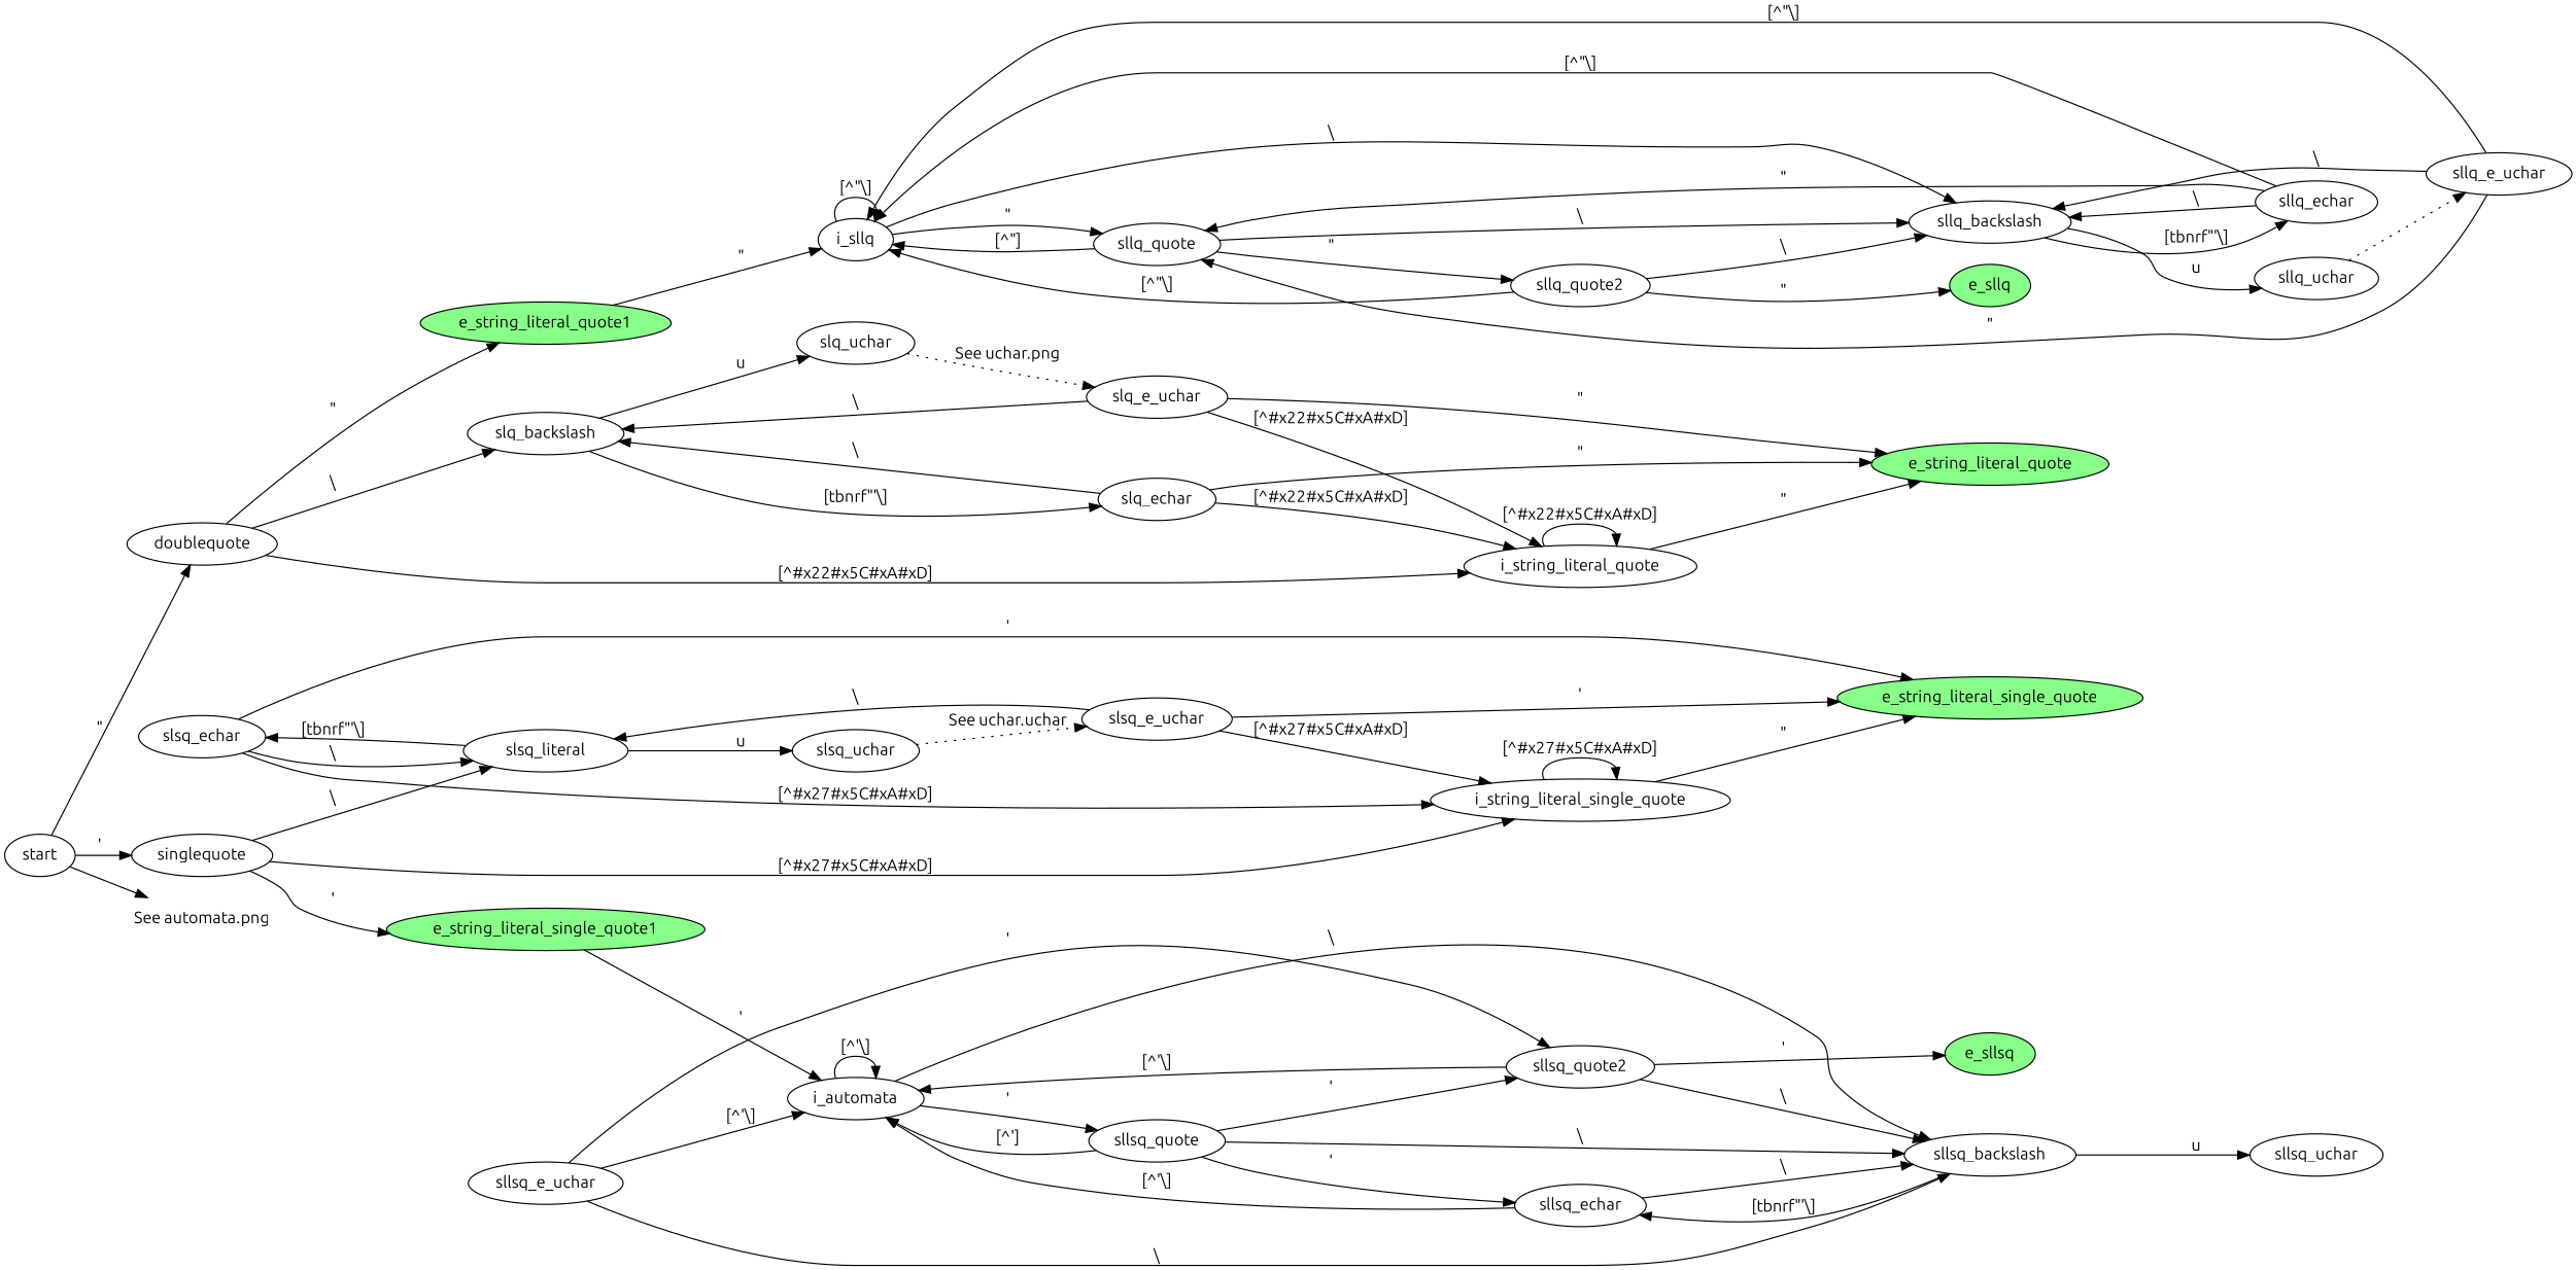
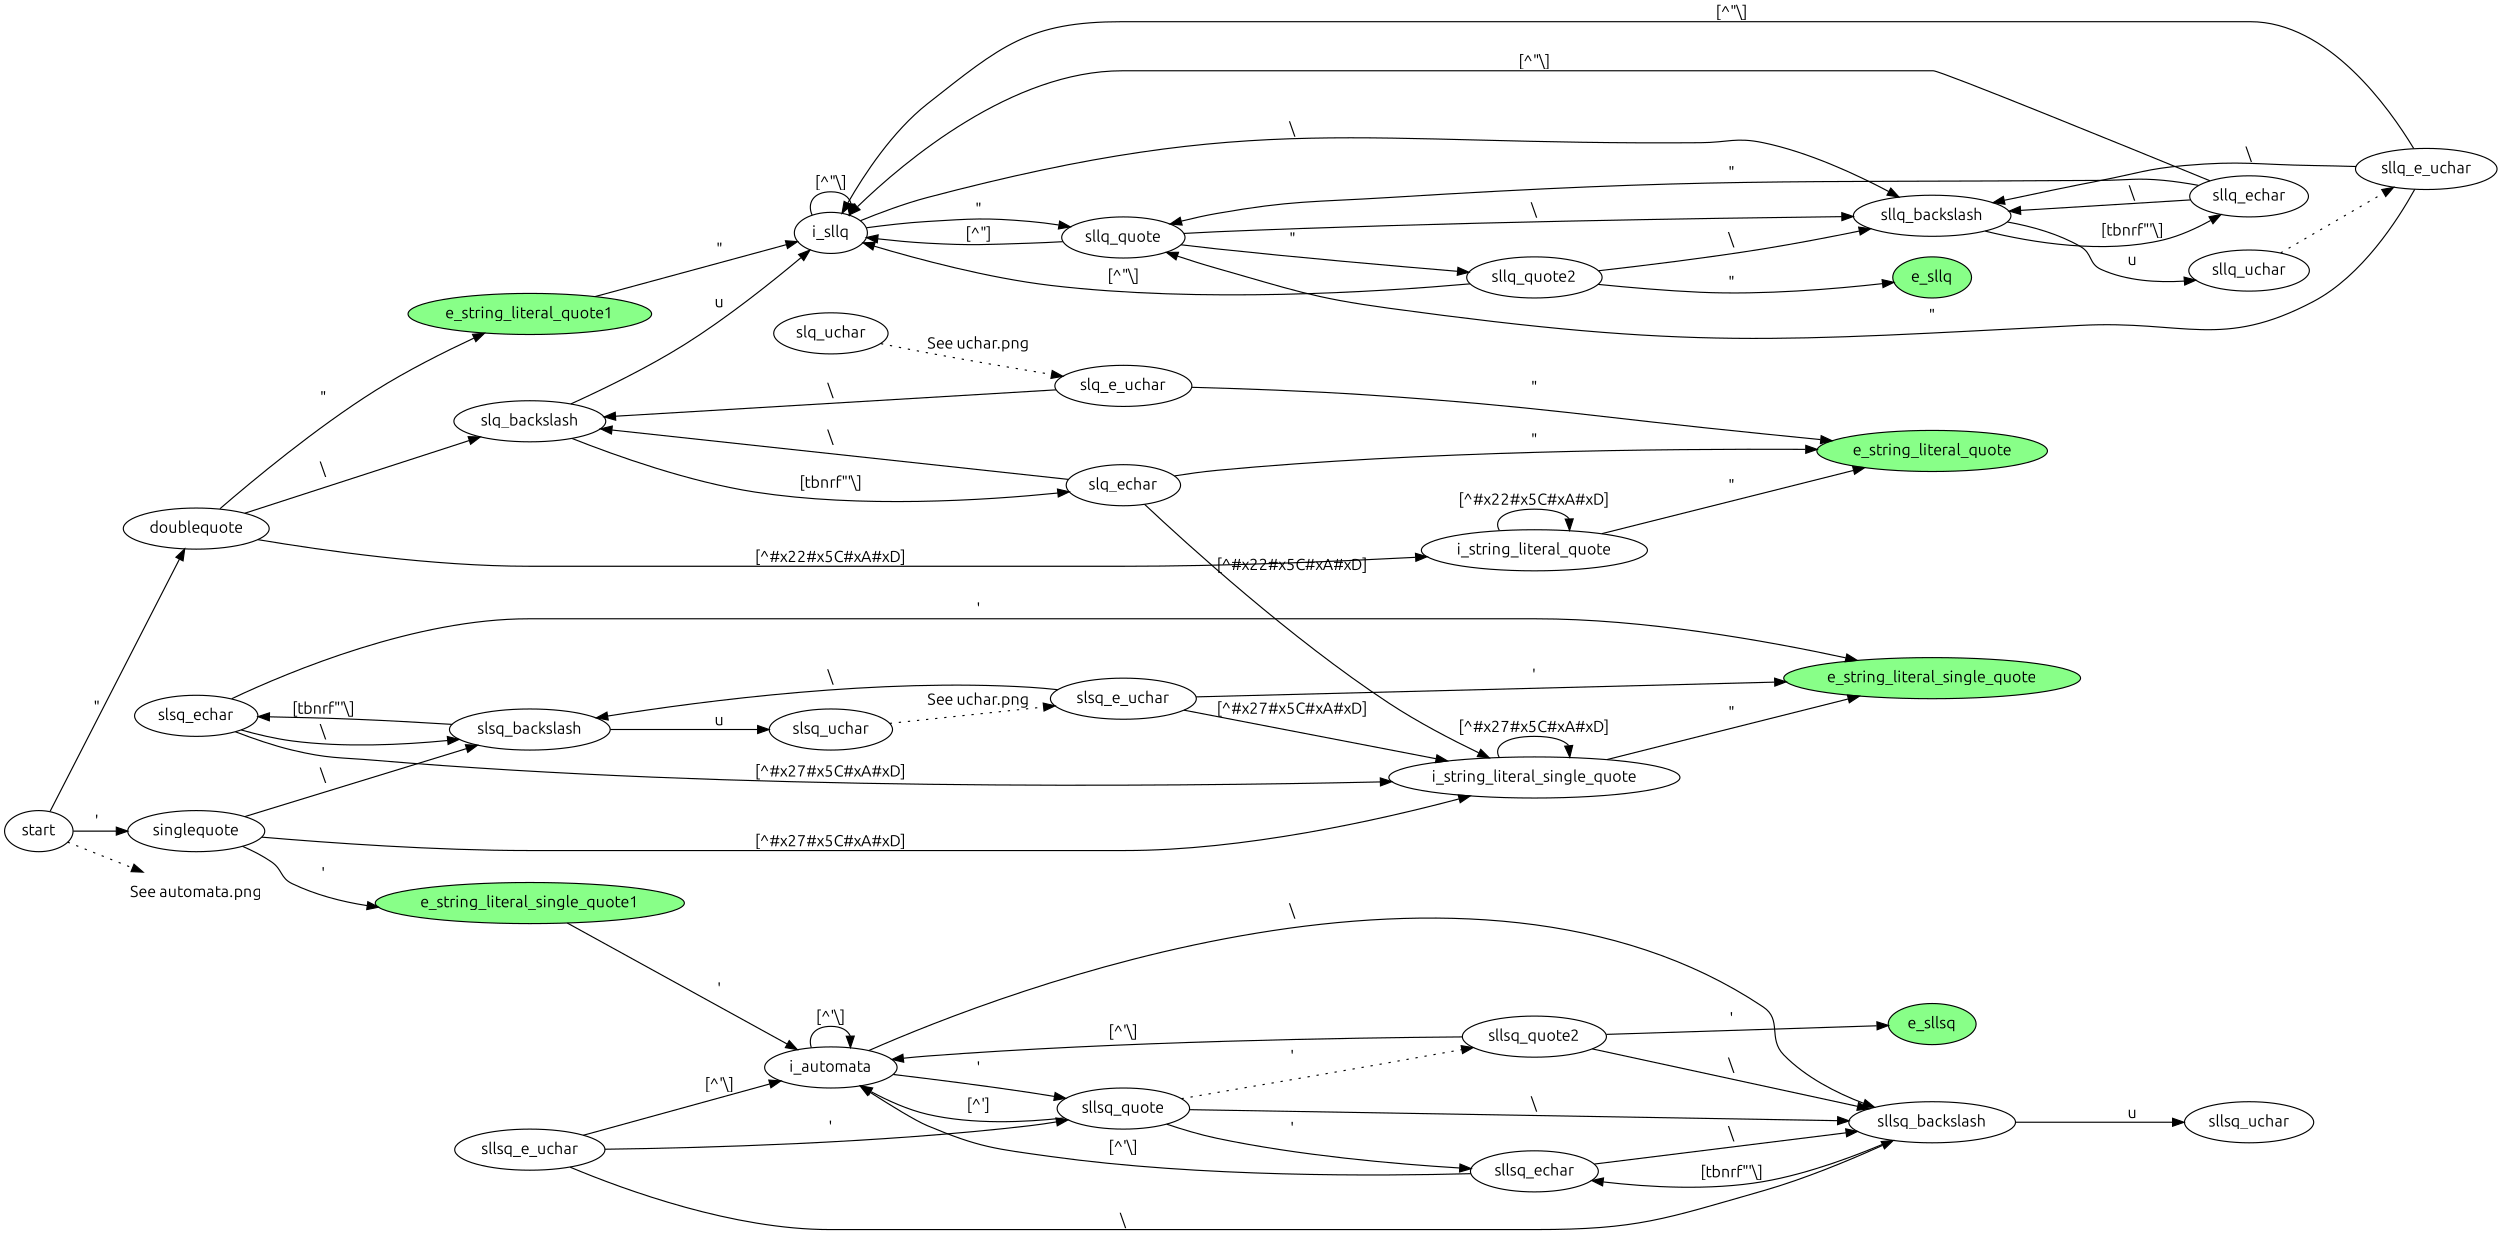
  digraph {
    fontname=Ubuntu
    rankdir=LR
    node [fontname=Ubuntu]
    edge [fontname=Ubuntu]
    e_string_literal_quote [fillcolor="#88ff88" style=filled]
    e_string_literal_quote1 [fillcolor="#88ff88" style=filled]
    i_sllq
    sllq_quote
    sllq_backslash
    e_string_literal_single_quote [fillcolor="#88ff88" style=filled]
    e_string_literal_single_quote1 [fillcolor="#88ff88" style=filled]
    n8 [label=i_automata]
    sllsq_quote
    sllsq_backslash
    e_sllsq [fillcolor="#88ff88" style=filled]
    e_sllq [fillcolor="#88ff88" style=filled]
    n13 [label="See automata.png" shape=plaintext]
    start
    doublequote
    singlequote
    i_string_literal_quote
    slq_backslash
    i_string_literal_single_quote
-   slsq_backslash [label=slsq_literal]
+   slsq_backslash
    slq_uchar
    slq_echar
    slsq_uchar
    slsq_echar
    slq_e_uchar
    slsq_e_uchar
    sllsq_quote2
    sllsq_echar
    sllsq_uchar
    sllsq_e_uchar
    sllq_quote2
    sllq_echar
    sllq_uchar
    sllq_e_uchar
    e_string_literal_quote1 -> i_sllq [label="\""]
    i_sllq -> i_sllq [label="[^\"\\]"]
    i_sllq -> sllq_quote [label="\""]
    i_sllq -> sllq_backslash [label="\\"]
    sllq_quote -> i_sllq [label="[^\"]"]
    sllq_quote -> sllq_backslash [label="\\"]
    sllq_quote -> sllq_quote2 [label="\""]
    sllq_backslash -> sllq_echar [label="[tbnrf\"'\\]"]
    sllq_backslash -> sllq_uchar [label=u]
    e_string_literal_single_quote1 -> n8 [label="'"]
    n8 -> n8 [label="[^'\\]"]
    n8 -> sllsq_quote [label="'"]
    n8 -> sllsq_backslash [label="\\"]
    sllsq_quote -> n8 [label="[^']"]
    sllsq_quote -> sllsq_backslash [label="\\"]
-   sllsq_quote -> sllsq_quote2 [label="'"]
+   sllsq_quote -> sllsq_quote2 [label="'" style=dotted]
    sllsq_quote -> sllsq_echar [label="'"]
    sllsq_backslash -> sllsq_echar [label="[tbnrf\"'\\]"]
    sllsq_backslash -> sllsq_uchar [label=u]
-   start -> n13 [style=solid]
+   start -> n13 [style=dotted]
    start -> doublequote [label="\""]
    start -> singlequote [label="'"]
    doublequote -> e_string_literal_quote1 [label="\""]
    doublequote -> i_string_literal_quote [label="[^#x22#x5C#xA#xD]"]
    doublequote -> slq_backslash [label="\\"]
    singlequote -> e_string_literal_single_quote1 [label="'"]
    singlequote -> i_string_literal_single_quote [label="[^#x27#x5C#xA#xD]"]
    singlequote -> slsq_backslash [label="\\"]
    i_string_literal_quote -> e_string_literal_quote [label="\""]
    i_string_literal_quote -> i_string_literal_quote [label="[^#x22#x5C#xA#xD]"]
-   slq_backslash -> slq_uchar [label=u]
+   slq_backslash -> i_sllq [label=u]
    slq_backslash -> slq_echar [label="[tbnrf\"'\\]"]
    i_string_literal_single_quote -> e_string_literal_single_quote [label="\""]
    i_string_literal_single_quote -> i_string_literal_single_quote [label="[^#x27#x5C#xA#xD]"]
    slsq_backslash -> slsq_uchar [label=u]
    slsq_backslash -> slsq_echar [label="[tbnrf\"'\\]"]
    slq_uchar -> slq_e_uchar [label="See uchar.png" style=dotted]
    slq_echar -> e_string_literal_quote [label="\""]
-   slq_echar -> i_string_literal_quote [label="[^#x22#x5C#xA#xD]"]
+   slq_echar -> i_string_literal_single_quote [label="[^#x22#x5C#xA#xD]"]
    slq_echar -> slq_backslash [label="\\"]
-   slsq_uchar -> slsq_e_uchar [label="See uchar.uchar" style=dotted]
+   slsq_uchar -> slsq_e_uchar [label="See uchar.png" style=dotted]
    slsq_echar -> e_string_literal_single_quote [label="'"]
    slsq_echar -> i_string_literal_single_quote [label="[^#x27#x5C#xA#xD]"]
    slsq_echar -> slsq_backslash [label="\\"]
    slq_e_uchar -> e_string_literal_quote [label="\""]
-   slq_e_uchar -> i_string_literal_quote [label="[^#x22#x5C#xA#xD]"]
    slq_e_uchar -> slq_backslash [label="\\"]
    slsq_e_uchar -> e_string_literal_single_quote [label="'"]
    slsq_e_uchar -> i_string_literal_single_quote [label="[^#x27#x5C#xA#xD]"]
    slsq_e_uchar -> slsq_backslash [label="\\"]
    sllsq_quote2 -> n8 [label="[^'\\]"]
    sllsq_quote2 -> sllsq_backslash [label="\\"]
    sllsq_quote2 -> e_sllsq [label="'"]
    sllsq_echar -> n8 [label="[^'\\]"]
    sllsq_echar -> sllsq_backslash [label="\\"]
    sllsq_e_uchar -> n8 [label="[^'\\]"]
-   sllsq_e_uchar -> sllsq_quote2 [label="'"]
+   sllsq_e_uchar -> sllsq_quote [label="'"]
    sllsq_e_uchar -> sllsq_backslash [label="\\"]
    sllq_quote2 -> i_sllq [label="[^\"\\]"]
    sllq_quote2 -> sllq_backslash [label="\\"]
    sllq_quote2 -> e_sllq [label="\""]
    sllq_echar -> i_sllq [label="[^\"\\]"]
    sllq_echar -> sllq_quote [label="\""]
    sllq_echar -> sllq_backslash [label="\\"]
    sllq_uchar -> sllq_e_uchar [style=dotted]
    sllq_e_uchar -> i_sllq [label="[^\"\\]"]
    sllq_e_uchar -> sllq_quote [label="\""]
    sllq_e_uchar -> sllq_backslash [label="\\"]
  }
